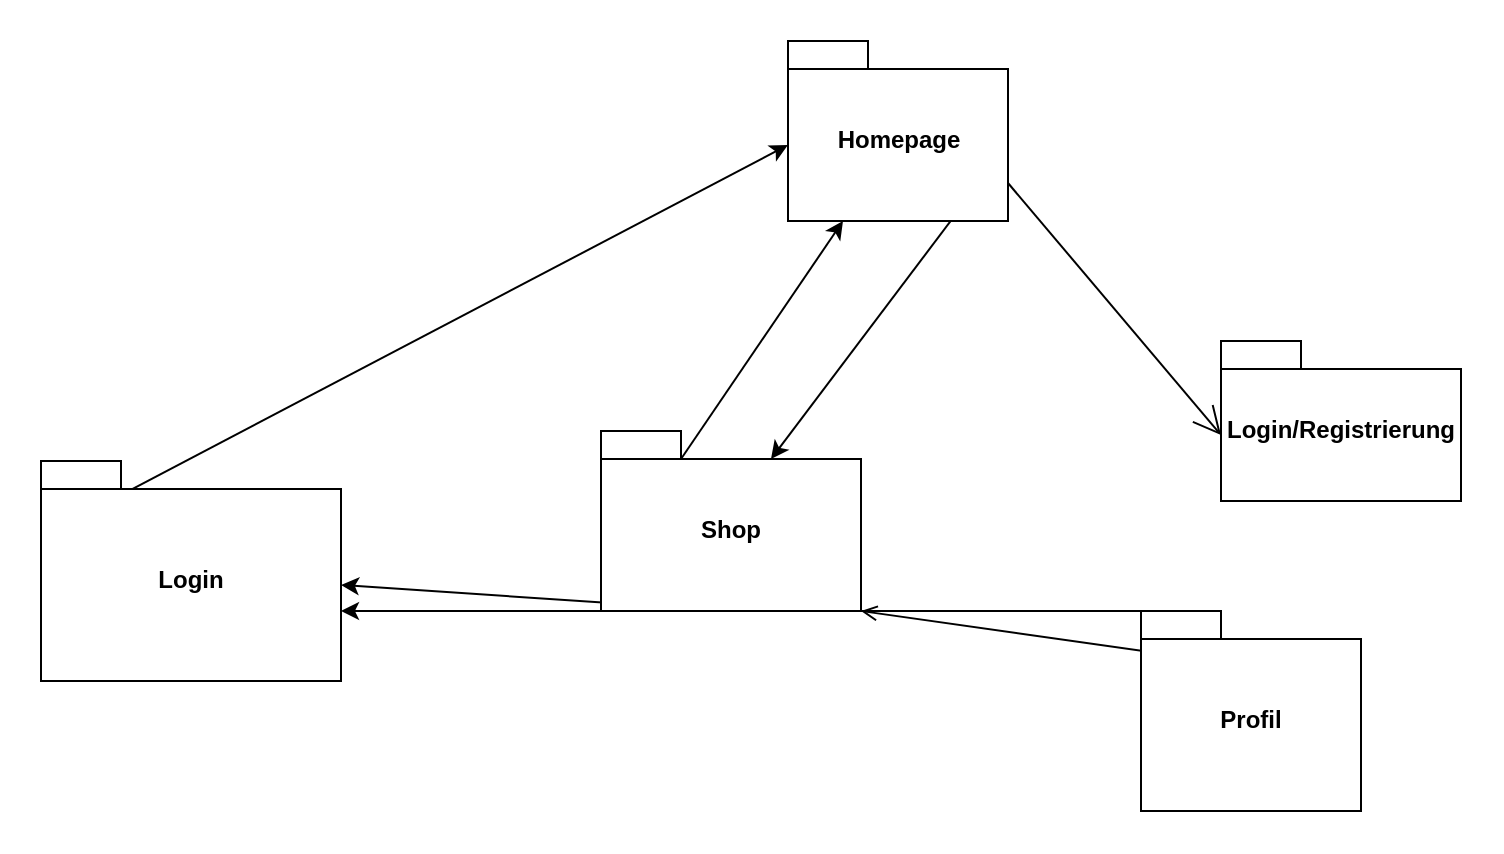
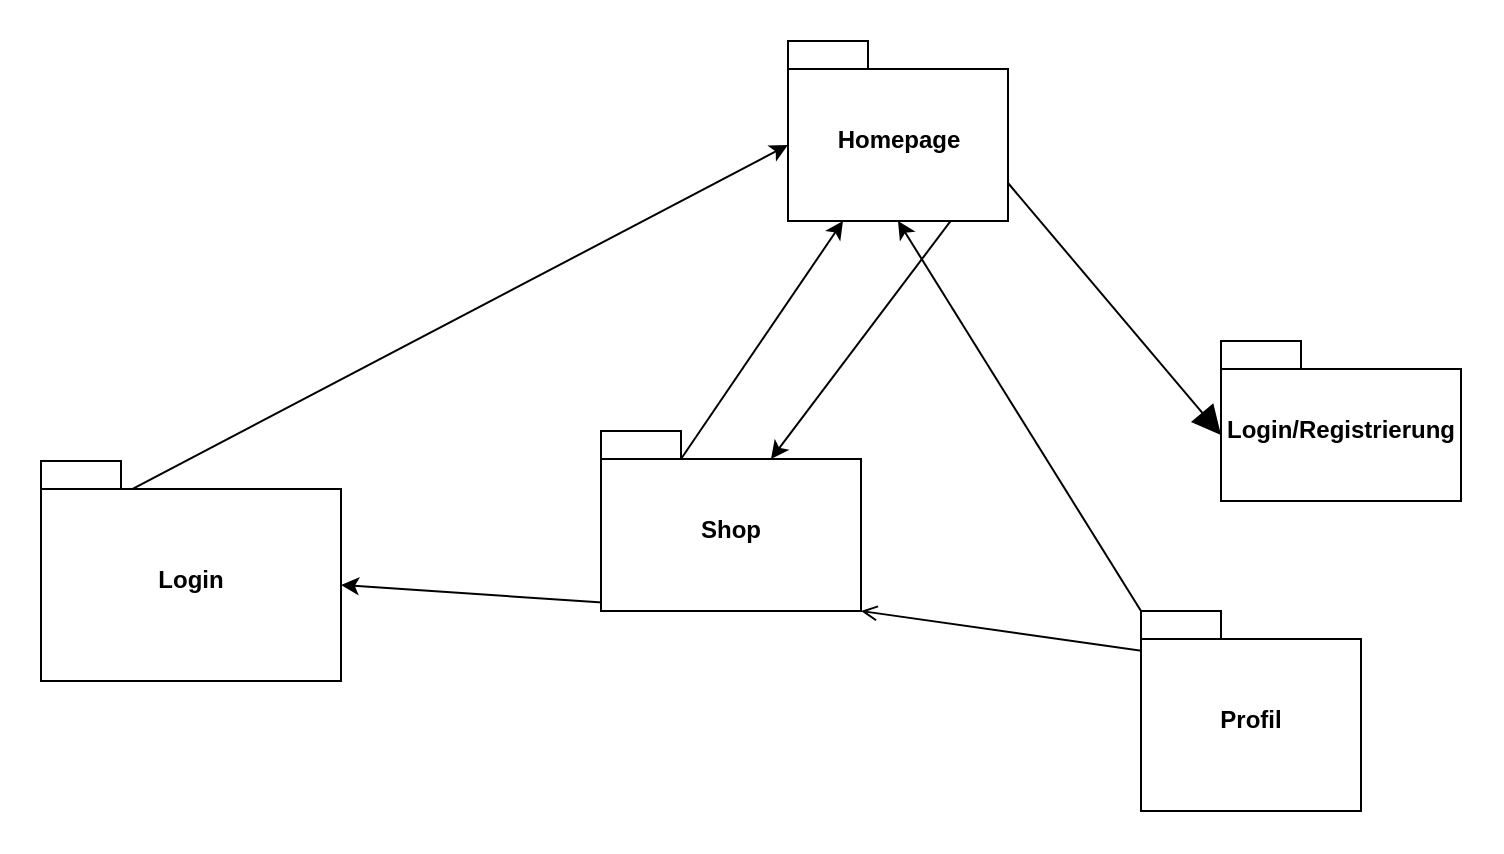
  <mxCell id="0" />
  <mxCell id="1" parent="0" />
  <mxCell id="2" style="edgeStyle=orthogonalEdgeStyle;rounded=0;orthogonalLoop=1;jettySize=auto;html=1;exitX=0;exitY=0;exitDx=110;exitDy=52;exitPerimeter=0;entryX=0;entryY=0;entryDx=85;entryDy=14;entryPerimeter=0;noEdgeStyle=1;orthogonal=1;" edge="1" parent="1" source="3" target="8"><mxGeometry relative="1" as="geometry" /></mxCell>
  <mxCell id="3" value="Homepage" style="shape=folder;fontStyle=1;spacingTop=10;tabWidth=40;tabHeight=14;tabPosition=left;html=1;" vertex="1" parent="1"><mxGeometry x="393.5" y="20" width="110" height="90" as="geometry" /></mxCell>
- <mxCell id="4" value="" style="endArrow=open;endFill=1;endSize=12;html=1;exitX=0;exitY=0;exitDx=110;exitDy=71;exitPerimeter=0;entryX=0;entryY=0;entryDx=0;entryDy=47;entryPerimeter=0;noEdgeStyle=1;orthogonal=1;" edge="1" parent="1" source="3" target="5"><mxGeometry width="160" relative="1" as="geometry"><mxPoint x="370" y="160" as="sourcePoint" /><mxPoint x="394" y="190" as="targetPoint" /></mxGeometry></mxCell>
+ <mxCell id="4" value="" style="endArrow=block;endFill=1;endSize=12;html=1;exitX=0;exitY=0;exitDx=110;exitDy=71;exitPerimeter=0;entryX=0;entryY=0;entryDx=0;entryDy=47;entryPerimeter=0;noEdgeStyle=1;orthogonal=1;" edge="1" parent="1" source="3" target="5"><mxGeometry width="160" relative="1" as="geometry"><mxPoint x="370" y="160" as="sourcePoint" /><mxPoint x="394" y="190" as="targetPoint" /></mxGeometry></mxCell>
  <mxCell id="5" value="Login/Registrierung" style="shape=folder;fontStyle=1;spacingTop=10;tabWidth=40;tabHeight=14;tabPosition=left;html=1;" vertex="1" parent="1"><mxGeometry x="610" y="170" width="120" height="80" as="geometry" /></mxCell>
  <mxCell id="6" style="edgeStyle=orthogonalEdgeStyle;rounded=0;orthogonalLoop=1;jettySize=auto;html=1;exitX=0.5;exitY=1;exitDx=0;exitDy=0;exitPerimeter=0;entryX=0;entryY=0;entryDx=150;entryDy=62;entryPerimeter=0;noEdgeStyle=1;orthogonal=1;" edge="1" parent="1" source="8" target="13"><mxGeometry relative="1" as="geometry" /></mxCell>
  <mxCell id="7" style="edgeStyle=orthogonalEdgeStyle;rounded=0;orthogonalLoop=1;jettySize=auto;html=1;exitX=0;exitY=0;exitDx=40;exitDy=14;exitPerimeter=0;entryX=0.25;entryY=1;entryDx=0;entryDy=0;entryPerimeter=0;noEdgeStyle=1;orthogonal=1;" edge="1" parent="1" source="8" target="3"><mxGeometry relative="1" as="geometry" /></mxCell>
  <mxCell id="8" value="Shop" style="shape=folder;fontStyle=1;spacingTop=10;tabWidth=40;tabHeight=14;tabPosition=left;html=1;" vertex="1" parent="1"><mxGeometry x="300" y="215" width="130" height="90" as="geometry" /></mxCell>
  <mxCell id="9" style="edgeStyle=orthogonalEdgeStyle;rounded=0;orthogonalLoop=1;jettySize=auto;html=1;exitX=0;exitY=0;exitDx=110;exitDy=35.5;exitPerimeter=0;entryX=0;entryY=0;entryDx=130;entryDy=90;entryPerimeter=0;noEdgeStyle=1;orthogonal=1;endArrow=open;" edge="1" parent="1" source="11" target="8"><mxGeometry relative="1" as="geometry" /></mxCell>
- <mxCell id="10" style="edgeStyle=orthogonalEdgeStyle;rounded=0;orthogonalLoop=1;jettySize=auto;html=1;exitX=0;exitY=0;exitDx=0;exitDy=0;exitPerimeter=0;noEdgeStyle=1;orthogonal=1;" edge="1" parent="1" source="11" target="13"><mxGeometry relative="1" as="geometry" /></mxCell>
+ <mxCell id="10" style="edgeStyle=orthogonalEdgeStyle;rounded=0;orthogonalLoop=1;jettySize=auto;html=1;exitX=0;exitY=0;exitDx=0;exitDy=0;exitPerimeter=0;entryX=0.5;entryY=1;entryDx=0;entryDy=0;entryPerimeter=0;noEdgeStyle=1;orthogonal=1;" edge="1" parent="1" source="11" target="3"><mxGeometry relative="1" as="geometry" /></mxCell>
  <mxCell id="11" value="Profil" style="shape=folder;fontStyle=1;spacingTop=10;tabWidth=40;tabHeight=14;tabPosition=left;html=1;" vertex="1" parent="1"><mxGeometry x="570" y="305" width="110" height="100" as="geometry" /></mxCell>
  <mxCell id="12" style="edgeStyle=orthogonalEdgeStyle;rounded=0;orthogonalLoop=1;jettySize=auto;html=1;exitX=0;exitY=0;exitDx=0;exitDy=38;exitPerimeter=0;entryX=0;entryY=0;entryDx=0;entryDy=52;entryPerimeter=0;noEdgeStyle=1;orthogonal=1;" edge="1" parent="1" source="13" target="3"><mxGeometry relative="1" as="geometry" /></mxCell>
  <mxCell id="13" value="Login" style="shape=folder;fontStyle=1;spacingTop=10;tabWidth=40;tabHeight=14;tabPosition=left;html=1;" vertex="1" parent="1"><mxGeometry x="20" y="230" width="150" height="110" as="geometry" /></mxCell>
